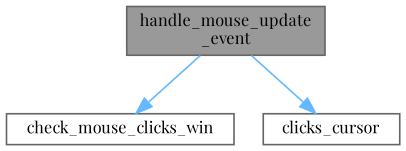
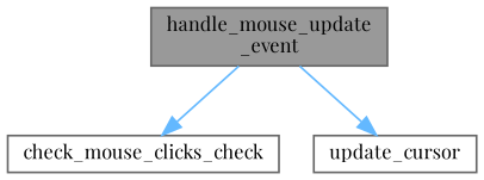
  digraph {
    fontname="Playfair Display"
    rankdir=TB
    node [color=grey40 fillcolor=white fontname="Playfair Display" fontsize=10 shape=box style=filled]
    edge [color=steelblue1 fontname="Playfair Display" fontsize=10 labelfontname=Helvetica labelfontsize=10 style=solid]
    n1 [color=gray40 fillcolor=grey60 fontcolor=black height=0.2 label="handle_mouse_update\l_event" width=0.4]
-   n2 [height=0.2 label=check_mouse_clicks_win width=0.4]
-   n3 [height=0.2 label=clicks_cursor width=0.4]
+   n2 [height=0.2 label=check_mouse_clicks_check width=0.4]
+   n3 [height=0.2 label=update_cursor width=0.4]
    n1 -> n2
    n1 -> n3
  }
